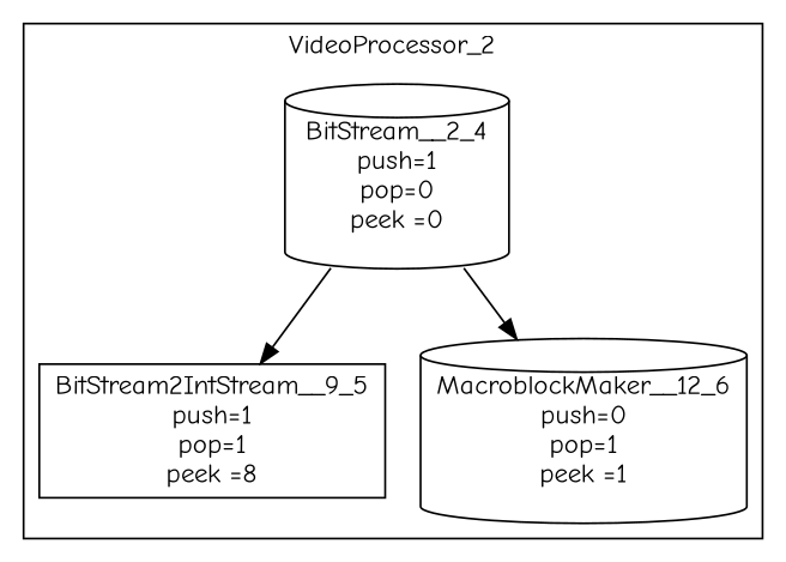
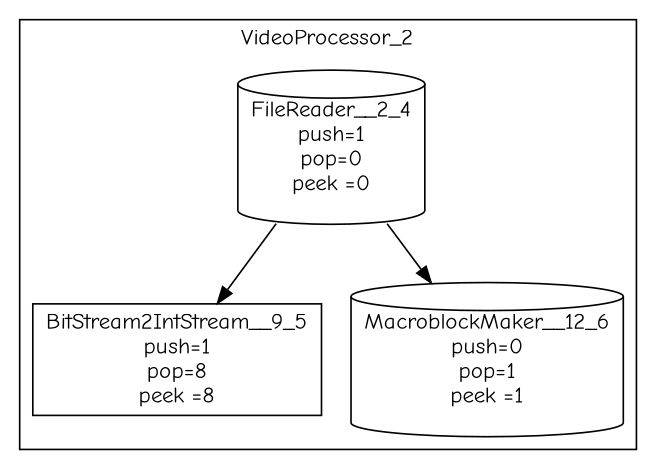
  digraph {
    fontname="Comic Neue"
    node [fontname="Comic Neue" shape=cylinder]
    edge [fontname="Comic Neue" style=solid]
-   n1 [label="BitStream__2_4\npush=1\npop=0\npeek =0"]
-   n2 [label="BitStream2IntStream__9_5\npush=1\npop=1\npeek =8" shape=box]
+   n1 [label="FileReader__2_4\npush=1\npop=0\npeek =0"]
+   n2 [label="BitStream2IntStream__9_5\npush=1\npop=8\npeek =8" shape=box]
    n3 [label="MacroblockMaker__12_6\npush=0\npop=1\npeek =1"]
    subgraph cluster_1 {
      label=VideoProcessor_2
      n1
      n2
      n3
    }
    n1 -> n2
    n1 -> n3
  }
